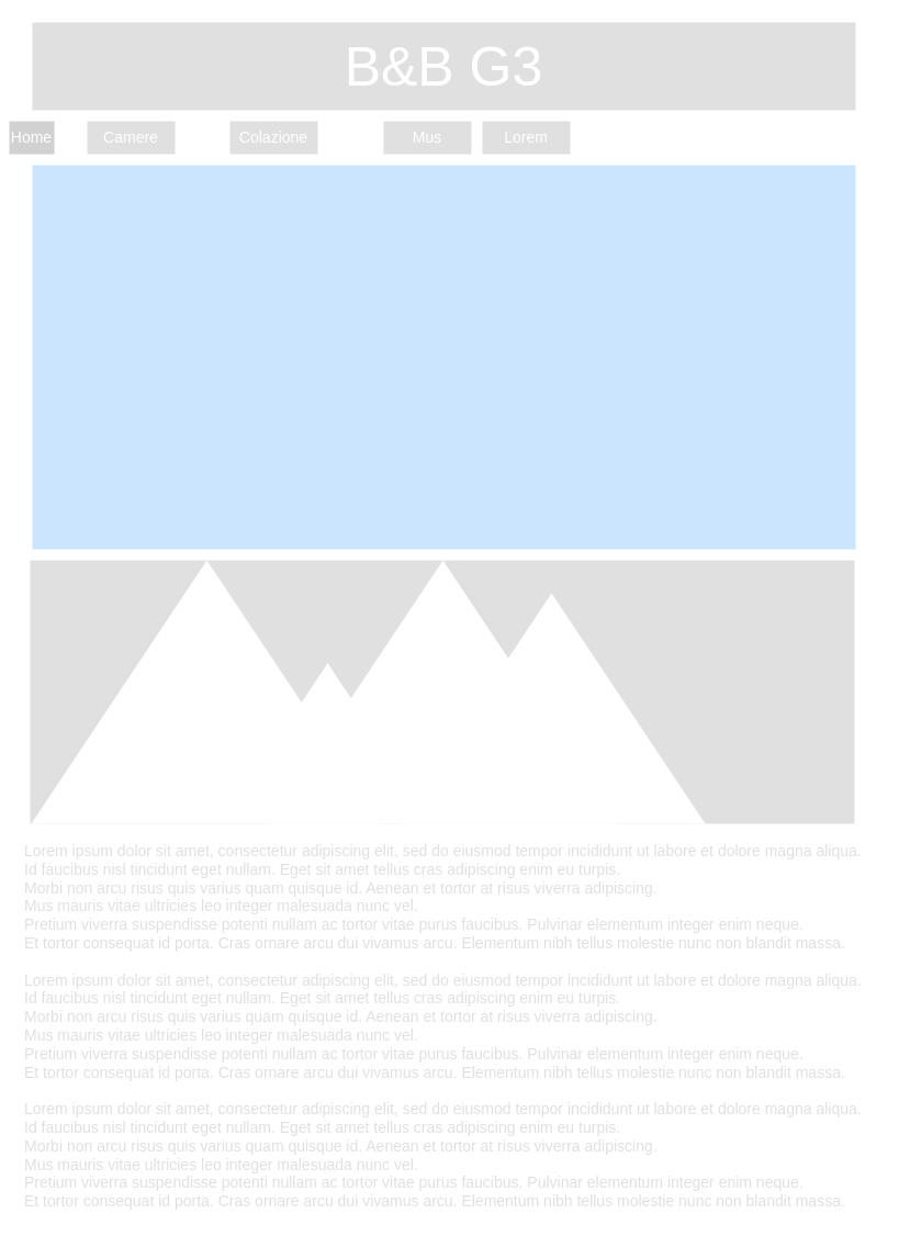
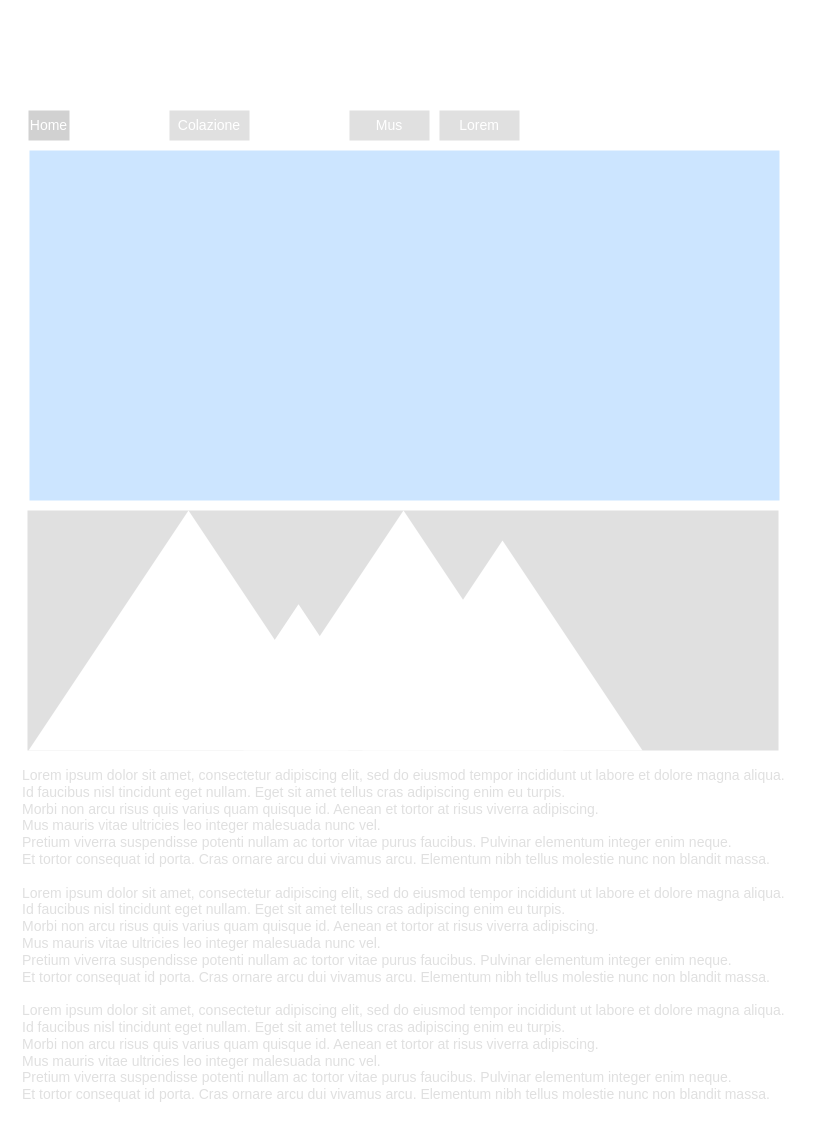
  <mxCell id="0" />
  <mxCell id="1" parent="0" />
  <mxCell id="2" value="" style="rounded=0;whiteSpace=wrap;html=1;fontSize=14;fillColor=#cce5ff;strokeColor=none;" vertex="1" parent="1"><mxGeometry x="29" y="150" width="750" height="350" as="geometry" /></mxCell>
- <mxCell id="3" value="&lt;font style=&quot;font-size: 50px&quot; color=&quot;#ffffff&quot;&gt;B&amp;amp;B G3&lt;/font&gt;" style="rounded=0;whiteSpace=wrap;html=1;fillColor=#E0E0E0;strokeColor=none;fontColor=#333333;" vertex="1" parent="1"><mxGeometry x="29" y="20" width="750" height="80" as="geometry" /></mxCell>
- <mxCell id="4" value="&lt;font style=&quot;font-size: 14px&quot; color=&quot;#ffffff&quot;&gt;Home&lt;/font&gt;" style="rounded=0;whiteSpace=wrap;html=1;fillColor=#D1D1D1;strokeColor=none;" vertex="1" parent="1"><mxGeometry x="8" y="110" width="41" height="30" as="geometry" /></mxCell>
- <mxCell id="5" value="&lt;font style=&quot;font-size: 14px&quot; color=&quot;#ffffff&quot;&gt;Camere&lt;/font&gt;" style="rounded=0;whiteSpace=wrap;html=1;fillColor=#E0E0E0;strokeColor=none;" vertex="1" parent="1"><mxGeometry x="79" y="110" width="80" height="30" as="geometry" /></mxCell>
- <mxCell id="6" value="&lt;font style=&quot;font-size: 14px&quot; color=&quot;#ffffff&quot;&gt;Colazione&lt;/font&gt;" style="rounded=0;whiteSpace=wrap;html=1;fillColor=#E0E0E0;strokeColor=none;" vertex="1" parent="1"><mxGeometry x="209" y="110" width="80" height="30" as="geometry" /></mxCell>
+ <mxCell id="3" value="&lt;font style=&quot;font-size: 50px&quot; color=&quot;#ffffff&quot;&gt;B&amp;amp;B G3&lt;/font&gt;" style="rounded=0;whiteSpace=wrap;html=1;fillColor=#ffffff;strokeColor=none;fontColor=#333333;" vertex="1" parent="1"><mxGeometry x="29" y="20" width="750" height="80" as="geometry" /></mxCell>
+ <mxCell id="4" value="&lt;font style=&quot;font-size: 14px&quot; color=&quot;#ffffff&quot;&gt;Home&lt;/font&gt;" style="rounded=0;whiteSpace=wrap;html=1;fillColor=#D1D1D1;strokeColor=none;" vertex="1" parent="1"><mxGeometry x="28" y="110" width="41" height="30" as="geometry" /></mxCell>
+ <mxCell id="5" value="&lt;font style=&quot;font-size: 14px&quot; color=&quot;#ffffff&quot;&gt;Camere&lt;/font&gt;" style="rounded=0;whiteSpace=wrap;html=1;fillColor=#ffffff;strokeColor=none;" vertex="1" parent="1"><mxGeometry x="79" y="110" width="80" height="30" as="geometry" /></mxCell>
+ <mxCell id="6" value="&lt;font style=&quot;font-size: 14px&quot; color=&quot;#ffffff&quot;&gt;Colazione&lt;/font&gt;" style="rounded=0;whiteSpace=wrap;html=1;fillColor=#E0E0E0;strokeColor=none;" vertex="1" parent="1"><mxGeometry x="169" y="110" width="80" height="30" as="geometry" /></mxCell>
  <mxCell id="7" value="&lt;font style=&quot;font-size: 14px&quot; color=&quot;#ffffff&quot;&gt;Mus&lt;/font&gt;" style="rounded=0;whiteSpace=wrap;html=1;fillColor=#E0E0E0;strokeColor=none;" vertex="1" parent="1"><mxGeometry x="349" y="110" width="80" height="30" as="geometry" /></mxCell>
  <mxCell id="8" value="&lt;font style=&quot;font-size: 14px&quot; color=&quot;#ffffff&quot;&gt;Lorem&lt;/font&gt;" style="rounded=0;whiteSpace=wrap;html=1;fillColor=#E0E0E0;strokeColor=none;" vertex="1" parent="1"><mxGeometry x="439" y="110" width="80" height="30" as="geometry" /></mxCell>
  <mxCell id="9" value="&lt;div style=&quot;font-size: 14px&quot;&gt;&lt;font color=&quot;#e0e0e0&quot; style=&quot;font-size: 14px&quot;&gt;Lorem ipsum dolor sit amet, consectetur adipiscing elit, sed do eiusmod tempor incididunt ut labore et dolore magna aliqua.&amp;nbsp;&lt;br style=&quot;font-size: 14px&quot;&gt;&lt;/font&gt;&lt;/div&gt;&lt;div style=&quot;font-size: 14px&quot;&gt;&lt;font color=&quot;#e0e0e0&quot; style=&quot;font-size: 14px&quot;&gt;Id faucibus nisl tincidunt eget nullam. Eget sit amet tellus cras adipiscing enim eu turpis.&amp;nbsp;&lt;/font&gt;&lt;/div&gt;&lt;div style=&quot;font-size: 14px&quot;&gt;&lt;font color=&quot;#e0e0e0&quot; style=&quot;font-size: 14px&quot;&gt;Morbi non arcu risus quis varius quam quisque id. Aenean et tortor at risus viverra adipiscing.&amp;nbsp;&lt;/font&gt;&lt;/div&gt;&lt;div style=&quot;font-size: 14px&quot;&gt;&lt;font color=&quot;#e0e0e0&quot; style=&quot;font-size: 14px&quot;&gt;Mus mauris vitae ultricies leo integer malesuada nunc vel.&amp;nbsp;&lt;/font&gt;&lt;/div&gt;&lt;div style=&quot;font-size: 14px&quot;&gt;&lt;font color=&quot;#e0e0e0&quot; style=&quot;font-size: 14px&quot;&gt;Pretium viverra suspendisse potenti nullam ac tortor vitae purus faucibus. Pulvinar elementum integer enim neque.&amp;nbsp;&lt;/font&gt;&lt;/div&gt;&lt;div style=&quot;font-size: 14px&quot;&gt;&lt;font color=&quot;#e0e0e0&quot; style=&quot;font-size: 14px&quot;&gt;Et tortor consequat id porta. Cras ornare arcu dui vivamus arcu. Elementum nibh tellus molestie nunc non blandit massa.&lt;br style=&quot;font-size: 14px&quot;&gt;&lt;/font&gt;&lt;/div&gt;&lt;div style=&quot;font-size: 14px&quot;&gt;&lt;font color=&quot;#e0e0e0&quot; style=&quot;font-size: 14px&quot;&gt;&lt;br style=&quot;font-size: 14px&quot;&gt;&lt;/font&gt;&lt;/div&gt;&lt;div style=&quot;font-size: 14px&quot;&gt;&lt;div style=&quot;font-size: 14px&quot;&gt;&lt;font color=&quot;#e0e0e0&quot; style=&quot;font-size: 14px&quot;&gt;Lorem ipsum dolor sit amet, consectetur adipiscing elit, sed do eiusmod tempor incididunt ut labore et dolore magna aliqua.&amp;nbsp;&lt;/font&gt;&lt;/div&gt;&lt;div style=&quot;font-size: 14px&quot;&gt;&lt;font color=&quot;#e0e0e0&quot; style=&quot;font-size: 14px&quot;&gt;Id faucibus nisl tincidunt eget nullam. Eget sit amet tellus cras adipiscing enim eu turpis.&amp;nbsp;&lt;/font&gt;&lt;/div&gt;&lt;div style=&quot;font-size: 14px&quot;&gt;&lt;font color=&quot;#e0e0e0&quot; style=&quot;font-size: 14px&quot;&gt;Morbi non arcu risus quis varius quam quisque id. Aenean et tortor at risus viverra adipiscing.&amp;nbsp;&lt;/font&gt;&lt;/div&gt;&lt;div style=&quot;font-size: 14px&quot;&gt;&lt;font color=&quot;#e0e0e0&quot; style=&quot;font-size: 14px&quot;&gt;Mus mauris vitae ultricies leo integer malesuada nunc vel.&amp;nbsp;&lt;/font&gt;&lt;/div&gt;&lt;div style=&quot;font-size: 14px&quot;&gt;&lt;font color=&quot;#e0e0e0&quot; style=&quot;font-size: 14px&quot;&gt;Pretium viverra suspendisse potenti nullam ac tortor vitae purus faucibus. Pulvinar elementum integer enim neque.&amp;nbsp;&lt;/font&gt;&lt;/div&gt;&lt;div style=&quot;font-size: 14px&quot;&gt;&lt;font color=&quot;#e0e0e0&quot; style=&quot;font-size: 14px&quot;&gt;Et tortor consequat id porta. Cras ornare arcu dui vivamus arcu. Elementum nibh tellus molestie nunc non blandit massa.&lt;/font&gt;&lt;/div&gt;&lt;div style=&quot;font-size: 14px&quot;&gt;&lt;font color=&quot;#e0e0e0&quot; style=&quot;font-size: 14px&quot;&gt;&lt;br&gt;&lt;/font&gt;&lt;/div&gt;&lt;div style=&quot;font-size: 14px&quot;&gt;&lt;div&gt;&lt;font color=&quot;#e0e0e0&quot;&gt;Lorem ipsum dolor sit amet, consectetur adipiscing elit, sed do eiusmod tempor incididunt ut labore et dolore magna aliqua.&amp;nbsp;&lt;/font&gt;&lt;/div&gt;&lt;div&gt;&lt;font color=&quot;#e0e0e0&quot;&gt;Id faucibus nisl tincidunt eget nullam. Eget sit amet tellus cras adipiscing enim eu turpis.&amp;nbsp;&lt;/font&gt;&lt;/div&gt;&lt;div&gt;&lt;font color=&quot;#e0e0e0&quot;&gt;Morbi non arcu risus quis varius quam quisque id. Aenean et tortor at risus viverra adipiscing.&amp;nbsp;&lt;/font&gt;&lt;/div&gt;&lt;div&gt;&lt;font color=&quot;#e0e0e0&quot;&gt;Mus mauris vitae ultricies leo integer malesuada nunc vel.&amp;nbsp;&lt;/font&gt;&lt;/div&gt;&lt;div&gt;&lt;font color=&quot;#e0e0e0&quot;&gt;Pretium viverra suspendisse potenti nullam ac tortor vitae purus faucibus. Pulvinar elementum integer enim neque.&amp;nbsp;&lt;/font&gt;&lt;/div&gt;&lt;div&gt;&lt;font color=&quot;#e0e0e0&quot;&gt;Et tortor consequat id porta. Cras ornare arcu dui vivamus arcu. Elementum nibh tellus molestie nunc non blandit massa.&lt;/font&gt;&lt;/div&gt;&lt;/div&gt;&lt;/div&gt;" style="text;html=1;align=left;verticalAlign=top;resizable=0;points=[];autosize=1;strokeColor=none;fillColor=none;fontSize=14;fontColor=#FFFFFF;" vertex="1" parent="1"><mxGeometry x="20" y="760" width="777" height="344" as="geometry" /></mxCell>
  <mxCell id="10" value="" style="group" vertex="1" connectable="0" parent="1"><mxGeometry x="27" y="510" width="751" height="240" as="geometry" /></mxCell>
  <mxCell id="11" value="" style="rounded=0;whiteSpace=wrap;html=1;fontSize=14;fillColor=#E0E0E0;fontColor=#333333;strokeColor=none;" vertex="1" parent="10"><mxGeometry width="751" height="240" as="geometry" /></mxCell>
  <mxCell id="12" value="" style="triangle;whiteSpace=wrap;html=1;fontSize=14;fontColor=#FFFFFF;fillColor=#FFFFFF;rotation=-90;strokeColor=none;" vertex="1" parent="10"><mxGeometry x="41" y="-40" width="240" height="320" as="geometry" /></mxCell>
  <mxCell id="13" value="" style="triangle;whiteSpace=wrap;html=1;fontSize=14;fontColor=#FFFFFF;fillColor=#FFFFFF;rotation=-90;strokeColor=none;" vertex="1" parent="10"><mxGeometry x="199.75" y="70" width="142.5" height="190" as="geometry" /></mxCell>
  <mxCell id="14" value="" style="triangle;whiteSpace=wrap;html=1;fontSize=14;fontColor=#FFFFFF;fillColor=#FFFFFF;rotation=-90;strokeColor=none;" vertex="1" parent="10"><mxGeometry x="256" y="-40" width="240" height="320" as="geometry" /></mxCell>
  <mxCell id="15" value="" style="triangle;whiteSpace=wrap;html=1;fontSize=14;fontColor=#FFFFFF;fillColor=#FFFFFF;rotation=-90;strokeColor=none;" vertex="1" parent="10"><mxGeometry x="370" y="-5" width="210" height="280" as="geometry" /></mxCell>
